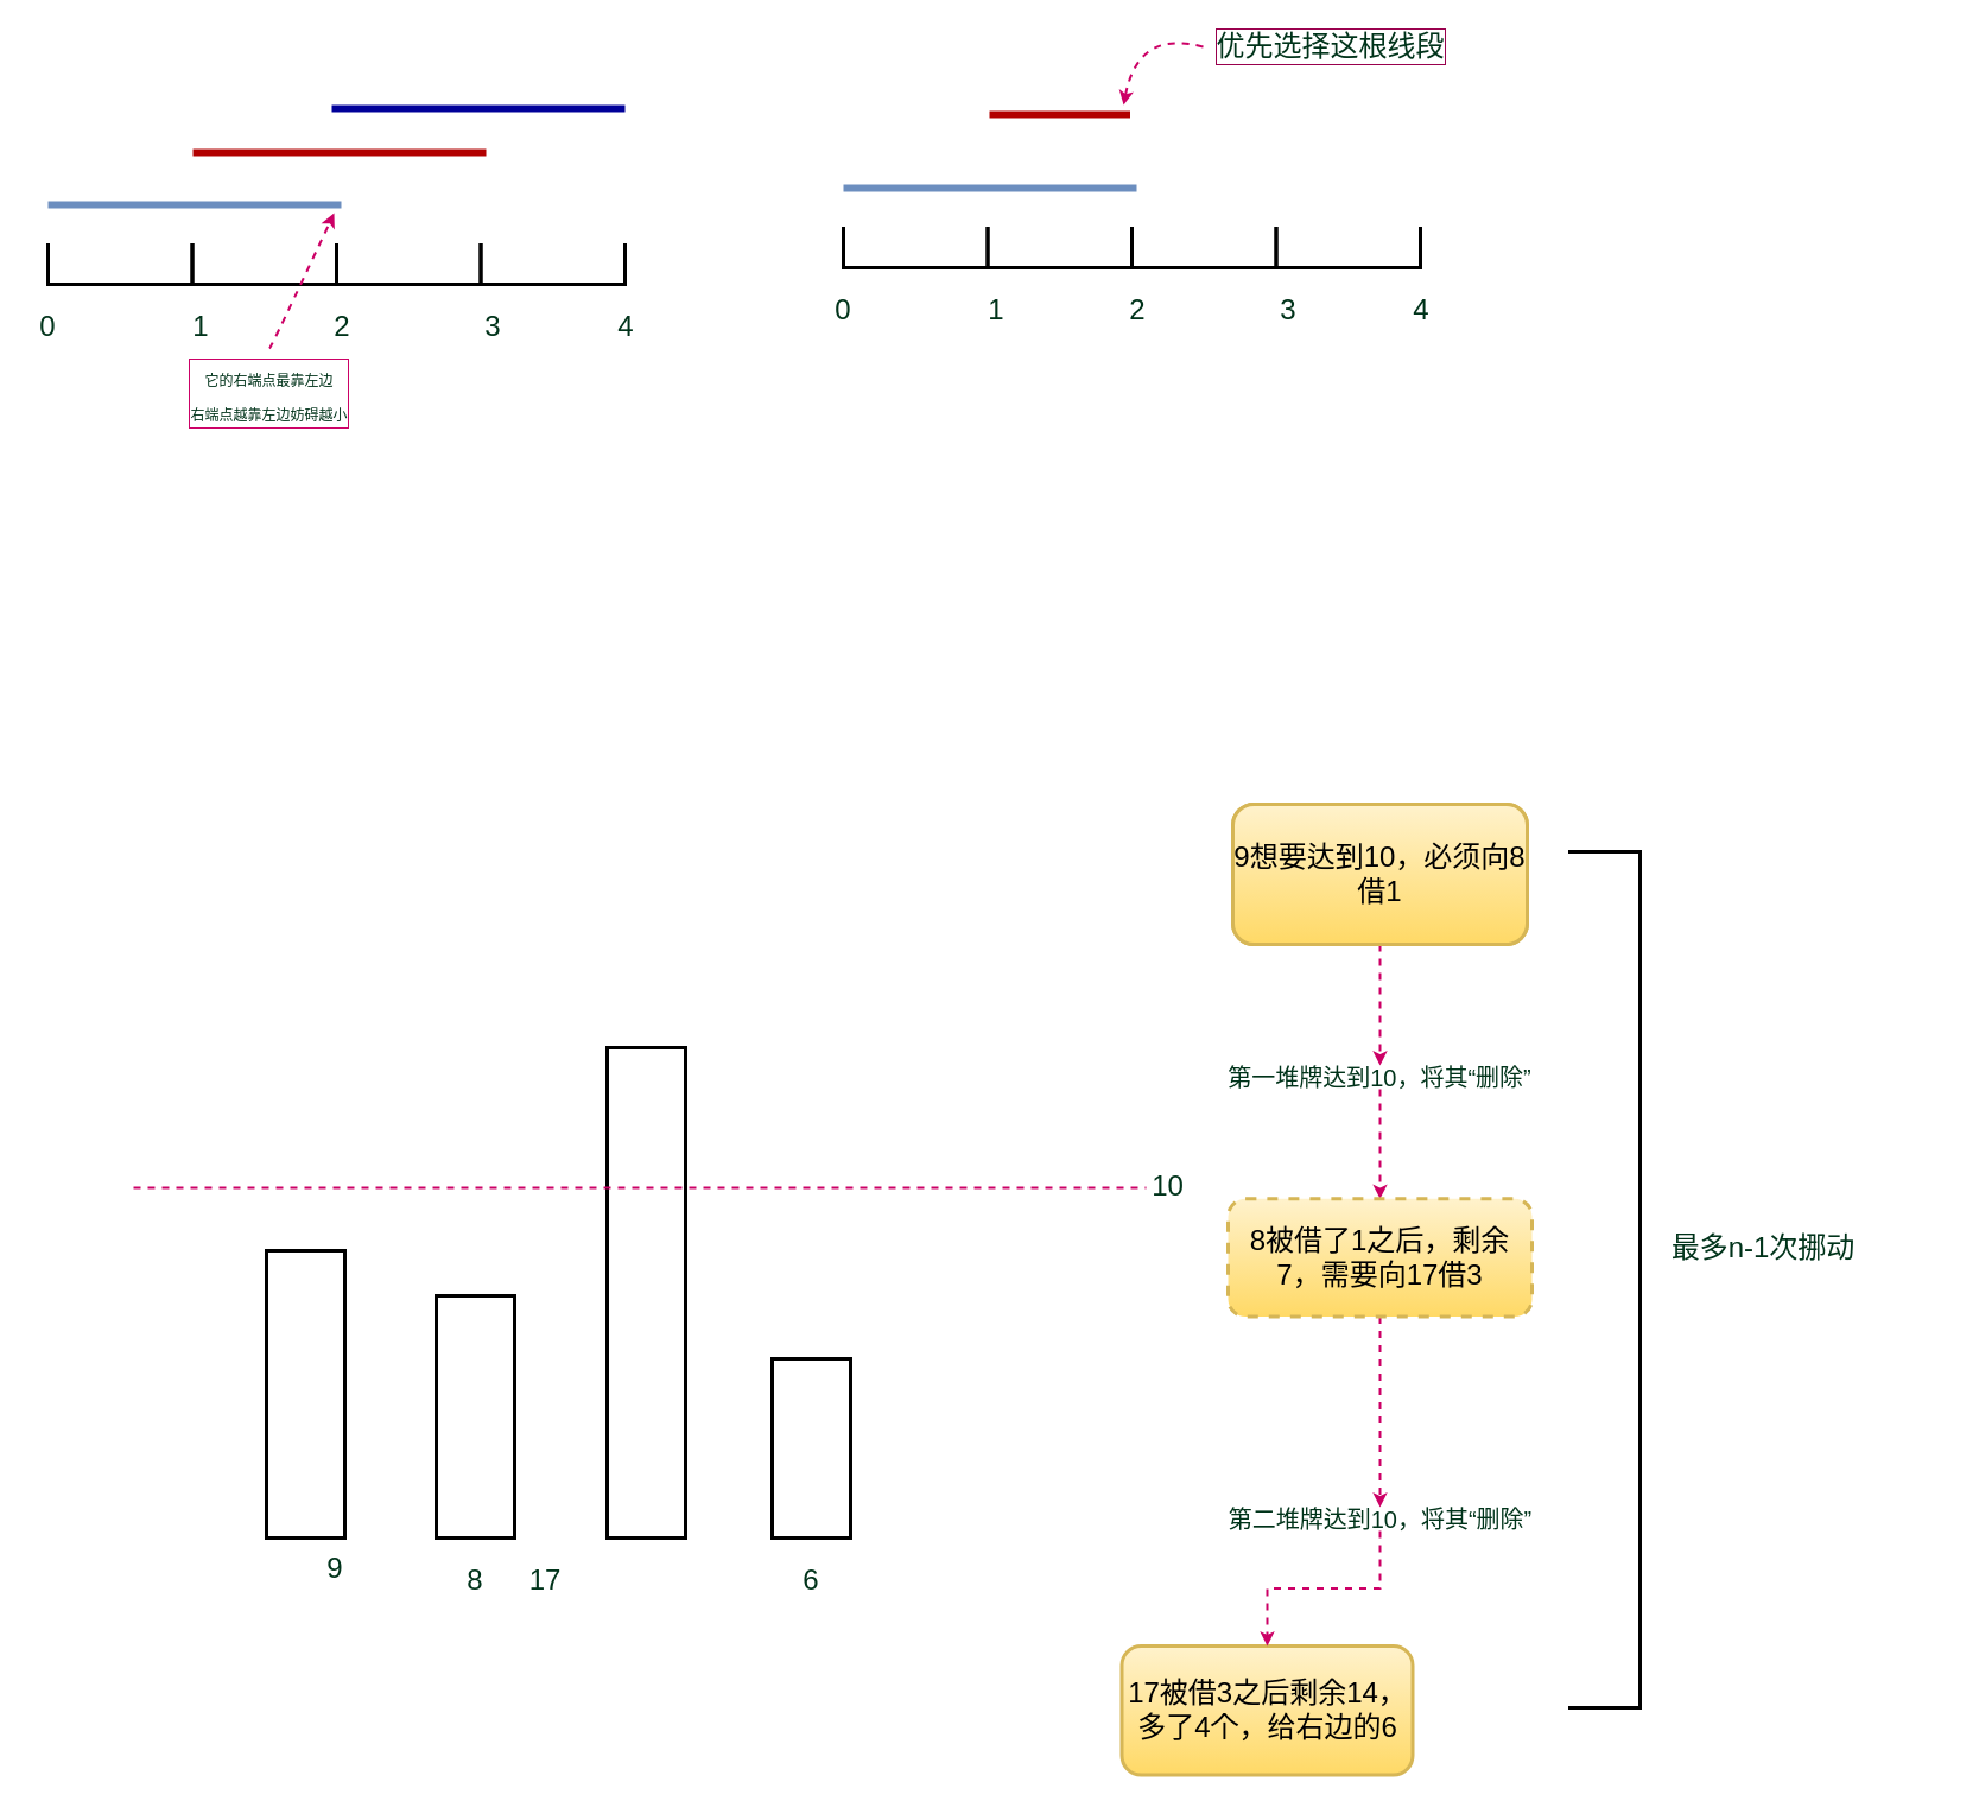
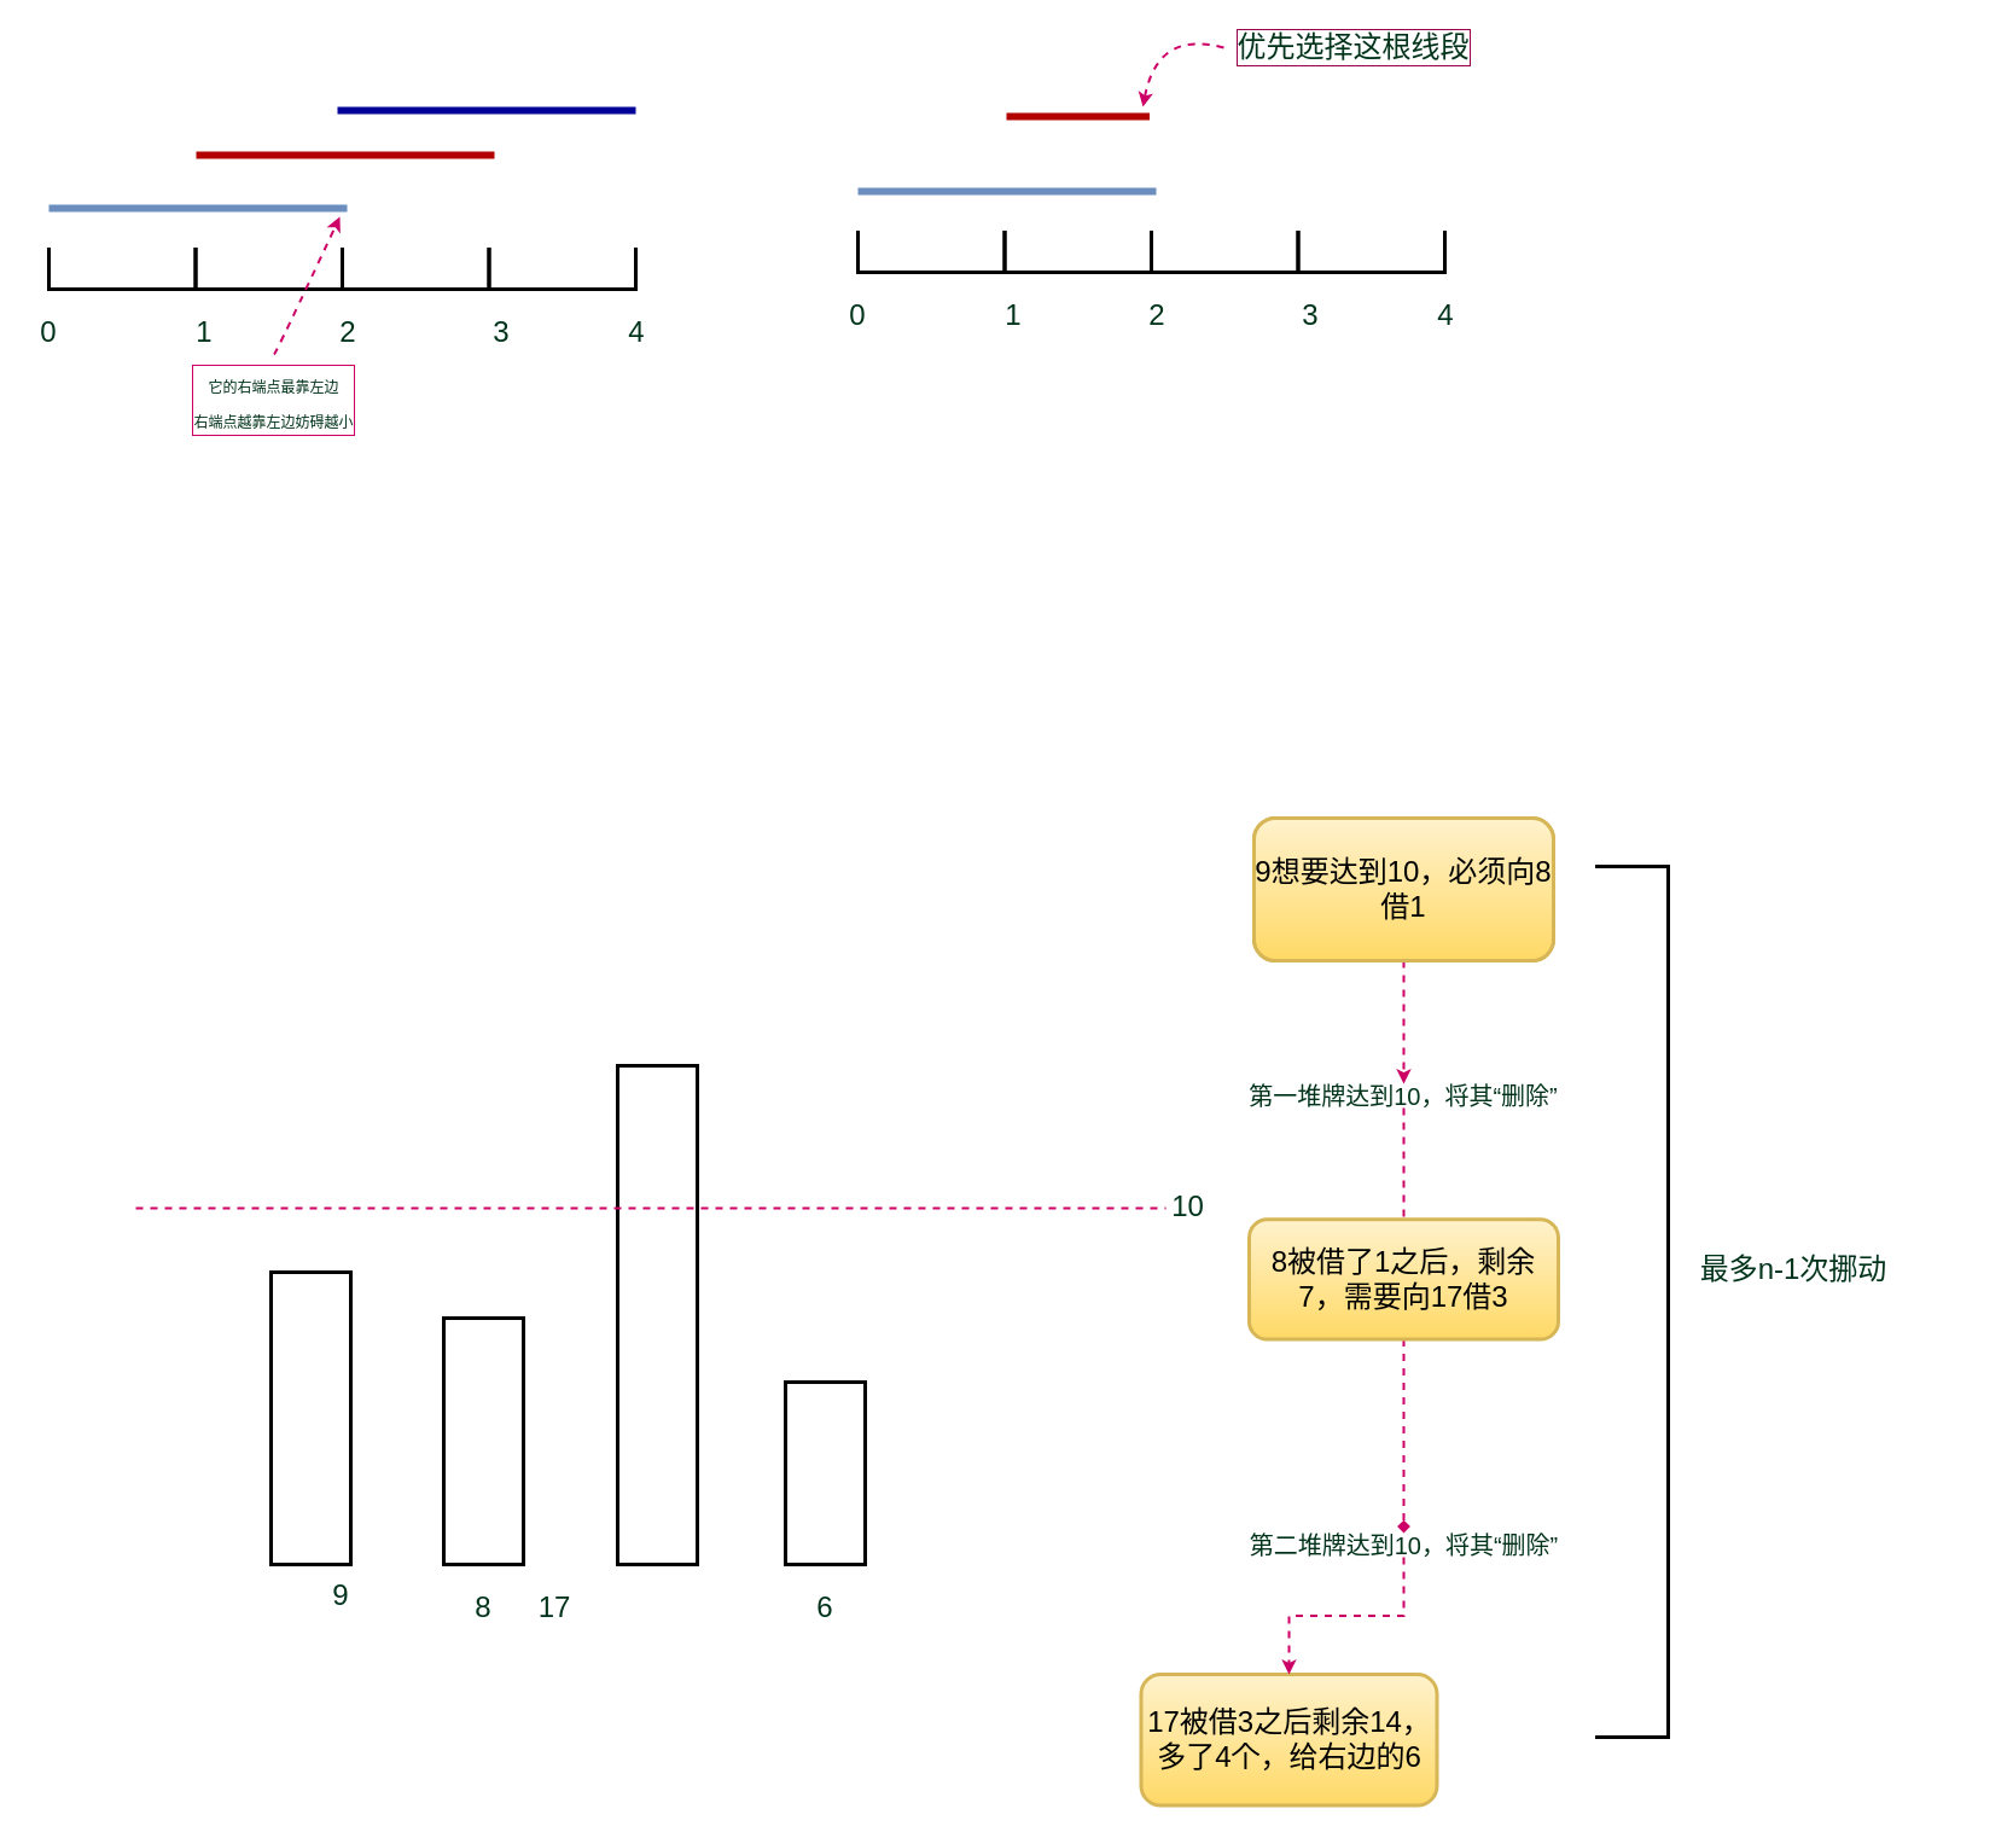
  <mxCell id="0" />
  <mxCell id="1" parent="0" />
  <mxCell id="2" value="" style="group" vertex="1" connectable="0" parent="1"><mxGeometry x="40" y="206" width="486" height="33" as="geometry" /></mxCell>
  <mxCell id="3" value="" style="shape=partialRectangle;whiteSpace=wrap;html=1;bottom=1;right=1;left=1;top=0;fillColor=none;routingCenterX=-0.5;strokeWidth=3;" vertex="1" parent="2"><mxGeometry width="121.5" height="33" as="geometry" /></mxCell>
  <mxCell id="4" value="" style="shape=partialRectangle;whiteSpace=wrap;html=1;bottom=1;right=1;left=1;top=0;fillColor=none;routingCenterX=-0.5;strokeWidth=3;" vertex="1" parent="2"><mxGeometry x="121.5" width="121.5" height="33" as="geometry" /></mxCell>
  <mxCell id="5" value="" style="shape=partialRectangle;whiteSpace=wrap;html=1;bottom=1;right=1;left=1;top=0;fillColor=none;routingCenterX=-0.5;strokeWidth=3;" vertex="1" parent="2"><mxGeometry x="243" width="121.5" height="33" as="geometry" /></mxCell>
  <mxCell id="6" value="" style="shape=partialRectangle;whiteSpace=wrap;html=1;bottom=1;right=1;left=1;top=0;fillColor=none;routingCenterX=-0.5;strokeWidth=3;" vertex="1" parent="2"><mxGeometry x="364.5" width="121.5" height="33" as="geometry" /></mxCell>
  <mxCell id="7" value="" style="endArrow=none;html=1;strokeWidth=6;fillColor=#dae8fc;strokeColor=#6c8ebf;" edge="1" parent="1"><mxGeometry width="50" height="50" relative="1" as="geometry"><mxPoint x="40" y="172" as="sourcePoint" /><mxPoint x="287" y="172" as="targetPoint" /></mxGeometry></mxCell>
  <mxCell id="8" value="" style="endArrow=none;html=1;strokeWidth=6;fillColor=#e51400;strokeColor=#B20000;" edge="1" parent="1"><mxGeometry width="50" height="50" relative="1" as="geometry"><mxPoint x="162" y="128" as="sourcePoint" /><mxPoint x="409" y="128" as="targetPoint" /></mxGeometry></mxCell>
  <mxCell id="9" value="" style="endArrow=none;html=1;strokeWidth=6;fillColor=#a0522d;strokeColor=#000099;" edge="1" parent="1"><mxGeometry width="50" height="50" relative="1" as="geometry"><mxPoint x="279" y="91" as="sourcePoint" /><mxPoint x="526" y="91" as="targetPoint" /></mxGeometry></mxCell>
  <mxCell id="10" value="0" style="text;html=1;strokeColor=none;fillColor=none;align=center;verticalAlign=middle;whiteSpace=wrap;rounded=0;fontSize=24;fontColor=#00331A;" vertex="1" parent="1"><mxGeometry x="20" y="265" width="40" height="20" as="geometry" /></mxCell>
  <mxCell id="11" value="1" style="text;html=1;strokeColor=none;fillColor=none;align=center;verticalAlign=middle;whiteSpace=wrap;rounded=0;fontSize=24;fontColor=#00331A;" vertex="1" parent="1"><mxGeometry x="149" y="265" width="40" height="20" as="geometry" /></mxCell>
  <mxCell id="12" value="2" style="text;html=1;strokeColor=none;fillColor=none;align=center;verticalAlign=middle;whiteSpace=wrap;rounded=0;fontSize=24;fontColor=#00331A;" vertex="1" parent="1"><mxGeometry x="268" y="265" width="40" height="20" as="geometry" /></mxCell>
  <mxCell id="13" value="3" style="text;html=1;strokeColor=none;fillColor=none;align=center;verticalAlign=middle;whiteSpace=wrap;rounded=0;fontSize=24;fontColor=#00331A;" vertex="1" parent="1"><mxGeometry x="395" y="265" width="40" height="20" as="geometry" /></mxCell>
  <mxCell id="14" value="4" style="text;html=1;strokeColor=none;fillColor=none;align=center;verticalAlign=middle;whiteSpace=wrap;rounded=0;fontSize=24;fontColor=#00331A;" vertex="1" parent="1"><mxGeometry x="507" y="265" width="40" height="20" as="geometry" /></mxCell>
  <mxCell id="15" value="" style="curved=1;endArrow=classic;html=1;strokeWidth=2;fontSize=24;fontColor=#00331A;dashed=1;strokeColor=#CC0066;exitX=0.5;exitY=0;exitDx=0;exitDy=0;" edge="1" parent="1" source="16"><mxGeometry width="50" height="50" relative="1" as="geometry"><mxPoint x="201" y="334" as="sourcePoint" /><mxPoint x="281" y="179" as="targetPoint" /><Array as="points"><mxPoint x="229" y="290" /></Array></mxGeometry></mxCell>
  <mxCell id="16" value="&lt;font style=&quot;font-size: 12px&quot;&gt;它的右端点最靠左边&lt;br&gt;右端点越靠左边妨碍越小&lt;br&gt;&lt;/font&gt;" style="text;html=1;strokeColor=none;align=center;verticalAlign=middle;whiteSpace=wrap;rounded=0;fontSize=24;fontColor=#00331A;labelBorderColor=#CC0066;" vertex="1" parent="1"><mxGeometry x="138" y="293" width="177" height="76" as="geometry" /></mxCell>
  <mxCell id="17" value="" style="group" vertex="1" connectable="0" parent="1"><mxGeometry x="710" y="192" width="486" height="33" as="geometry" /></mxCell>
  <mxCell id="18" value="" style="shape=partialRectangle;whiteSpace=wrap;html=1;bottom=1;right=1;left=1;top=0;fillColor=none;routingCenterX=-0.5;strokeWidth=3;" vertex="1" parent="17"><mxGeometry width="121.5" height="33" as="geometry" /></mxCell>
  <mxCell id="19" value="" style="shape=partialRectangle;whiteSpace=wrap;html=1;bottom=1;right=1;left=1;top=0;fillColor=none;routingCenterX=-0.5;strokeWidth=3;" vertex="1" parent="17"><mxGeometry x="121.5" width="121.5" height="33" as="geometry" /></mxCell>
  <mxCell id="20" value="" style="shape=partialRectangle;whiteSpace=wrap;html=1;bottom=1;right=1;left=1;top=0;fillColor=none;routingCenterX=-0.5;strokeWidth=3;" vertex="1" parent="17"><mxGeometry x="243" width="121.5" height="33" as="geometry" /></mxCell>
  <mxCell id="21" value="" style="shape=partialRectangle;whiteSpace=wrap;html=1;bottom=1;right=1;left=1;top=0;fillColor=none;routingCenterX=-0.5;strokeWidth=3;" vertex="1" parent="17"><mxGeometry x="364.5" width="121.5" height="33" as="geometry" /></mxCell>
  <mxCell id="22" value="" style="endArrow=none;html=1;strokeWidth=6;fillColor=#dae8fc;strokeColor=#6c8ebf;" edge="1" parent="1"><mxGeometry width="50" height="50" relative="1" as="geometry"><mxPoint x="710" y="158" as="sourcePoint" /><mxPoint x="957" y="158" as="targetPoint" /></mxGeometry></mxCell>
  <mxCell id="23" value="" style="endArrow=none;html=1;strokeWidth=6;fillColor=#e51400;strokeColor=#B20000;" edge="1" parent="1"><mxGeometry width="50" height="50" relative="1" as="geometry"><mxPoint x="833" y="96" as="sourcePoint" /><mxPoint x="951.5" y="96" as="targetPoint" /></mxGeometry></mxCell>
  <mxCell id="24" value="0" style="text;html=1;strokeColor=none;fillColor=none;align=center;verticalAlign=middle;whiteSpace=wrap;rounded=0;fontSize=24;fontColor=#00331A;" vertex="1" parent="1"><mxGeometry x="690" y="251" width="40" height="20" as="geometry" /></mxCell>
  <mxCell id="25" value="1" style="text;html=1;strokeColor=none;fillColor=none;align=center;verticalAlign=middle;whiteSpace=wrap;rounded=0;fontSize=24;fontColor=#00331A;" vertex="1" parent="1"><mxGeometry x="819" y="251" width="40" height="20" as="geometry" /></mxCell>
  <mxCell id="26" value="2" style="text;html=1;strokeColor=none;fillColor=none;align=center;verticalAlign=middle;whiteSpace=wrap;rounded=0;fontSize=24;fontColor=#00331A;" vertex="1" parent="1"><mxGeometry x="938" y="251" width="40" height="20" as="geometry" /></mxCell>
  <mxCell id="27" value="3" style="text;html=1;strokeColor=none;fillColor=none;align=center;verticalAlign=middle;whiteSpace=wrap;rounded=0;fontSize=24;fontColor=#00331A;" vertex="1" parent="1"><mxGeometry x="1065" y="251" width="40" height="20" as="geometry" /></mxCell>
  <mxCell id="28" value="4" style="text;html=1;strokeColor=none;fillColor=none;align=center;verticalAlign=middle;whiteSpace=wrap;rounded=0;fontSize=24;fontColor=#00331A;" vertex="1" parent="1"><mxGeometry x="1177" y="251" width="40" height="20" as="geometry" /></mxCell>
  <mxCell id="29" value="" style="curved=1;endArrow=classic;html=1;dashed=1;strokeColor=#CC0066;strokeWidth=2;fontSize=24;fontColor=#00331A;exitX=0;exitY=0.5;exitDx=0;exitDy=0;" edge="1" parent="1" source="30"><mxGeometry width="50" height="50" relative="1" as="geometry"><mxPoint x="911" y="-24" as="sourcePoint" /><mxPoint x="946" y="88" as="targetPoint" /><Array as="points"><mxPoint x="958" y="24" /></Array></mxGeometry></mxCell>
  <mxCell id="30" value="优先选择这根线段" style="text;html=1;strokeColor=none;fillColor=none;align=center;verticalAlign=middle;whiteSpace=wrap;rounded=0;fontSize=24;fontColor=#00331A;labelBorderColor=#99004D;" vertex="1" parent="1"><mxGeometry x="1013" y="20" width="215" height="38" as="geometry" /></mxCell>
  <mxCell id="31" value="" style="rounded=0;whiteSpace=wrap;html=1;strokeWidth=3;fillColor=none;fontSize=24;fontColor=#00331A;align=center;" vertex="1" parent="1"><mxGeometry x="367" y="1091" width="66" height="204" as="geometry" /></mxCell>
  <mxCell id="32" value="" style="rounded=0;whiteSpace=wrap;html=1;strokeWidth=3;fillColor=none;fontSize=24;fontColor=#00331A;align=center;" vertex="1" parent="1"><mxGeometry x="224" y="1053" width="66" height="242" as="geometry" /></mxCell>
  <mxCell id="33" value="" style="rounded=0;whiteSpace=wrap;html=1;strokeWidth=3;fillColor=none;fontSize=24;fontColor=#00331A;align=center;" vertex="1" parent="1"><mxGeometry x="511" y="882" width="66" height="413" as="geometry" /></mxCell>
  <mxCell id="34" value="" style="rounded=0;whiteSpace=wrap;html=1;strokeWidth=3;fillColor=none;fontSize=24;fontColor=#00331A;align=center;" vertex="1" parent="1"><mxGeometry x="650" y="1144" width="66" height="151" as="geometry" /></mxCell>
  <mxCell id="35" value="9" style="text;html=1;strokeColor=none;fillColor=none;align=center;verticalAlign=middle;whiteSpace=wrap;rounded=0;fontSize=24;fontColor=#00331A;" vertex="1" parent="1"><mxGeometry x="262" y="1311" width="40" height="20" as="geometry" /></mxCell>
  <mxCell id="36" value="8" style="text;html=1;strokeColor=none;fillColor=none;align=center;verticalAlign=middle;whiteSpace=wrap;rounded=0;fontSize=24;fontColor=#00331A;" vertex="1" parent="1"><mxGeometry x="380" y="1321" width="40" height="20" as="geometry" /></mxCell>
  <mxCell id="37" value="17" style="text;html=1;strokeColor=none;fillColor=none;align=center;verticalAlign=middle;whiteSpace=wrap;rounded=0;fontSize=24;fontColor=#00331A;" vertex="1" parent="1"><mxGeometry x="439" y="1321" width="40" height="20" as="geometry" /></mxCell>
  <mxCell id="38" value="6" style="text;html=1;strokeColor=none;fillColor=none;align=center;verticalAlign=middle;whiteSpace=wrap;rounded=0;fontSize=24;fontColor=#00331A;" vertex="1" parent="1"><mxGeometry x="663" y="1321" width="40" height="20" as="geometry" /></mxCell>
  <mxCell id="39" value="" style="endArrow=none;dashed=1;html=1;strokeColor=#CC0066;strokeWidth=2;fontSize=24;fontColor=#00331A;" edge="1" parent="1"><mxGeometry width="50" height="50" relative="1" as="geometry"><mxPoint x="112" y="1000" as="sourcePoint" /><mxPoint x="965" y="1000" as="targetPoint" /></mxGeometry></mxCell>
  <mxCell id="40" value="10" style="text;html=1;align=center;verticalAlign=middle;resizable=0;points=[];autosize=1;fontSize=24;fontColor=#00331A;" vertex="1" parent="1"><mxGeometry x="965" y="982" width="36" height="33" as="geometry" /></mxCell>
  <mxCell id="41" style="edgeStyle=orthogonalEdgeStyle;rounded=0;orthogonalLoop=1;jettySize=auto;html=1;exitX=0.5;exitY=1;exitDx=0;exitDy=0;dashed=1;strokeColor=#CC0066;strokeWidth=2;fontSize=20;fontColor=#00331A;" edge="1" parent="1" source="42" target="48"><mxGeometry relative="1" as="geometry" /></mxCell>
  <mxCell id="42" value="9想要达到10，必须向8借1" style="rounded=1;whiteSpace=wrap;html=1;strokeWidth=3;fillColor=#fff2cc;fontSize=24;gradientColor=#ffd966;strokeColor=#d6b656;" vertex="1" parent="1"><mxGeometry x="1038" y="677" width="248" height="118" as="geometry" /></mxCell>
- <mxCell id="43" style="edgeStyle=orthogonalEdgeStyle;rounded=0;orthogonalLoop=1;jettySize=auto;html=1;dashed=1;strokeColor=#CC0066;strokeWidth=2;fontSize=20;fontColor=#00331A;exitX=0.5;exitY=1;exitDx=0;exitDy=0;" edge="1" parent="1" source="52" target="50"><mxGeometry relative="1" as="geometry"><mxPoint x="1182" y="1120" as="sourcePoint" /></mxGeometry></mxCell>
+ <mxCell id="43" style="edgeStyle=orthogonalEdgeStyle;rounded=0;orthogonalLoop=1;jettySize=auto;html=1;dashed=1;strokeColor=#CC0066;strokeWidth=2;fontSize=20;fontColor=#00331A;exitX=0.5;exitY=1;exitDx=0;exitDy=0;endArrow=diamond;" edge="1" parent="1" source="52" target="50"><mxGeometry relative="1" as="geometry"><mxPoint x="1182" y="1120" as="sourcePoint" /></mxGeometry></mxCell>
  <mxCell id="44" value="17被借3之后剩余14，多了4个，给右边的6" style="whiteSpace=wrap;html=1;rounded=1;fontSize=24;strokeWidth=3;fillColor=#fff2cc;gradientColor=#ffd966;strokeColor=#d6b656;" vertex="1" parent="1"><mxGeometry x="944.5" y="1386" width="245" height="108.5" as="geometry" /></mxCell>
  <mxCell id="45" value="" style="shape=partialRectangle;whiteSpace=wrap;html=1;bottom=1;right=1;left=1;top=0;fillColor=none;routingCenterX=-0.5;rounded=1;strokeWidth=3;fontSize=24;fontColor=#00331A;direction=north;" vertex="1" parent="1"><mxGeometry x="1322" y="717" width="59" height="721" as="geometry" /></mxCell>
  <mxCell id="46" value="最多n-1次挪动" style="text;html=1;strokeColor=none;fillColor=none;align=center;verticalAlign=middle;whiteSpace=wrap;rounded=0;fontSize=24;fontColor=#00331A;" vertex="1" parent="1"><mxGeometry x="1325" y="1041" width="320" height="20" as="geometry" /></mxCell>
- <mxCell id="47" style="edgeStyle=orthogonalEdgeStyle;rounded=0;orthogonalLoop=1;jettySize=auto;html=1;exitX=0.5;exitY=1;exitDx=0;exitDy=0;entryX=0.5;entryY=0;entryDx=0;entryDy=0;dashed=1;strokeColor=#CC0066;strokeWidth=2;fontSize=20;fontColor=#00331A;" edge="1" parent="1" source="48" target="52"><mxGeometry relative="1" as="geometry"><mxPoint x="1171.76" y="1022.437" as="targetPoint" /></mxGeometry></mxCell>
+ <mxCell id="47" style="edgeStyle=orthogonalEdgeStyle;rounded=0;orthogonalLoop=1;jettySize=auto;html=1;exitX=0.5;exitY=1;exitDx=0;exitDy=0;entryX=0.5;entryY=0;entryDx=0;entryDy=0;dashed=1;strokeColor=#CC0066;strokeWidth=2;fontSize=20;fontColor=#00331A;endArrow=none;" edge="1" parent="1" source="48" target="52"><mxGeometry relative="1" as="geometry"><mxPoint x="1171.76" y="1022.437" as="targetPoint" /></mxGeometry></mxCell>
  <mxCell id="48" value="第一堆牌达到10，将其“删除”" style="text;html=1;strokeColor=none;fillColor=none;align=center;verticalAlign=middle;whiteSpace=wrap;rounded=0;fontSize=20;fontColor=#00331A;" vertex="1" parent="1"><mxGeometry x="1026" y="897" width="272" height="20" as="geometry" /></mxCell>
  <mxCell id="49" style="edgeStyle=orthogonalEdgeStyle;rounded=0;orthogonalLoop=1;jettySize=auto;html=1;dashed=1;strokeColor=#CC0066;strokeWidth=2;fontSize=20;fontColor=#00331A;" edge="1" parent="1" source="50" target="44"><mxGeometry relative="1" as="geometry" /></mxCell>
  <mxCell id="50" value="&lt;span&gt;第二堆牌达到10，将其“删除”&lt;/span&gt;" style="text;html=1;strokeColor=none;fillColor=none;align=center;verticalAlign=middle;whiteSpace=wrap;rounded=0;fontSize=20;fontColor=#00331A;" vertex="1" parent="1"><mxGeometry x="983.5" y="1269" width="357" height="20" as="geometry" /></mxCell>
  <mxCell id="51" value="9想要达到10，必须向8借1" style="rounded=1;whiteSpace=wrap;html=1;strokeWidth=3;fillColor=#fff2cc;fontSize=24;gradientColor=#ffd966;strokeColor=#d6b656;" vertex="1" parent="1"><mxGeometry x="1038" y="677" width="248" height="118" as="geometry" /></mxCell>
- <mxCell id="52" value="8被借了1之后，剩余7，需要向17借3" style="whiteSpace=wrap;html=1;rounded=1;fontSize=24;strokeWidth=3;fillColor=#fff2cc;gradientColor=#ffd966;strokeColor=#d6b656;dashed=1;" vertex="1" parent="1"><mxGeometry x="1034" y="1009.37" width="256" height="99.25" as="geometry" /></mxCell>
+ <mxCell id="52" value="8被借了1之后，剩余7，需要向17借3" style="whiteSpace=wrap;html=1;rounded=1;fontSize=24;strokeWidth=3;fillColor=#fff2cc;gradientColor=#ffd966;strokeColor=#d6b656;" vertex="1" parent="1"><mxGeometry x="1034" y="1009.37" width="256" height="99.25" as="geometry" /></mxCell>
